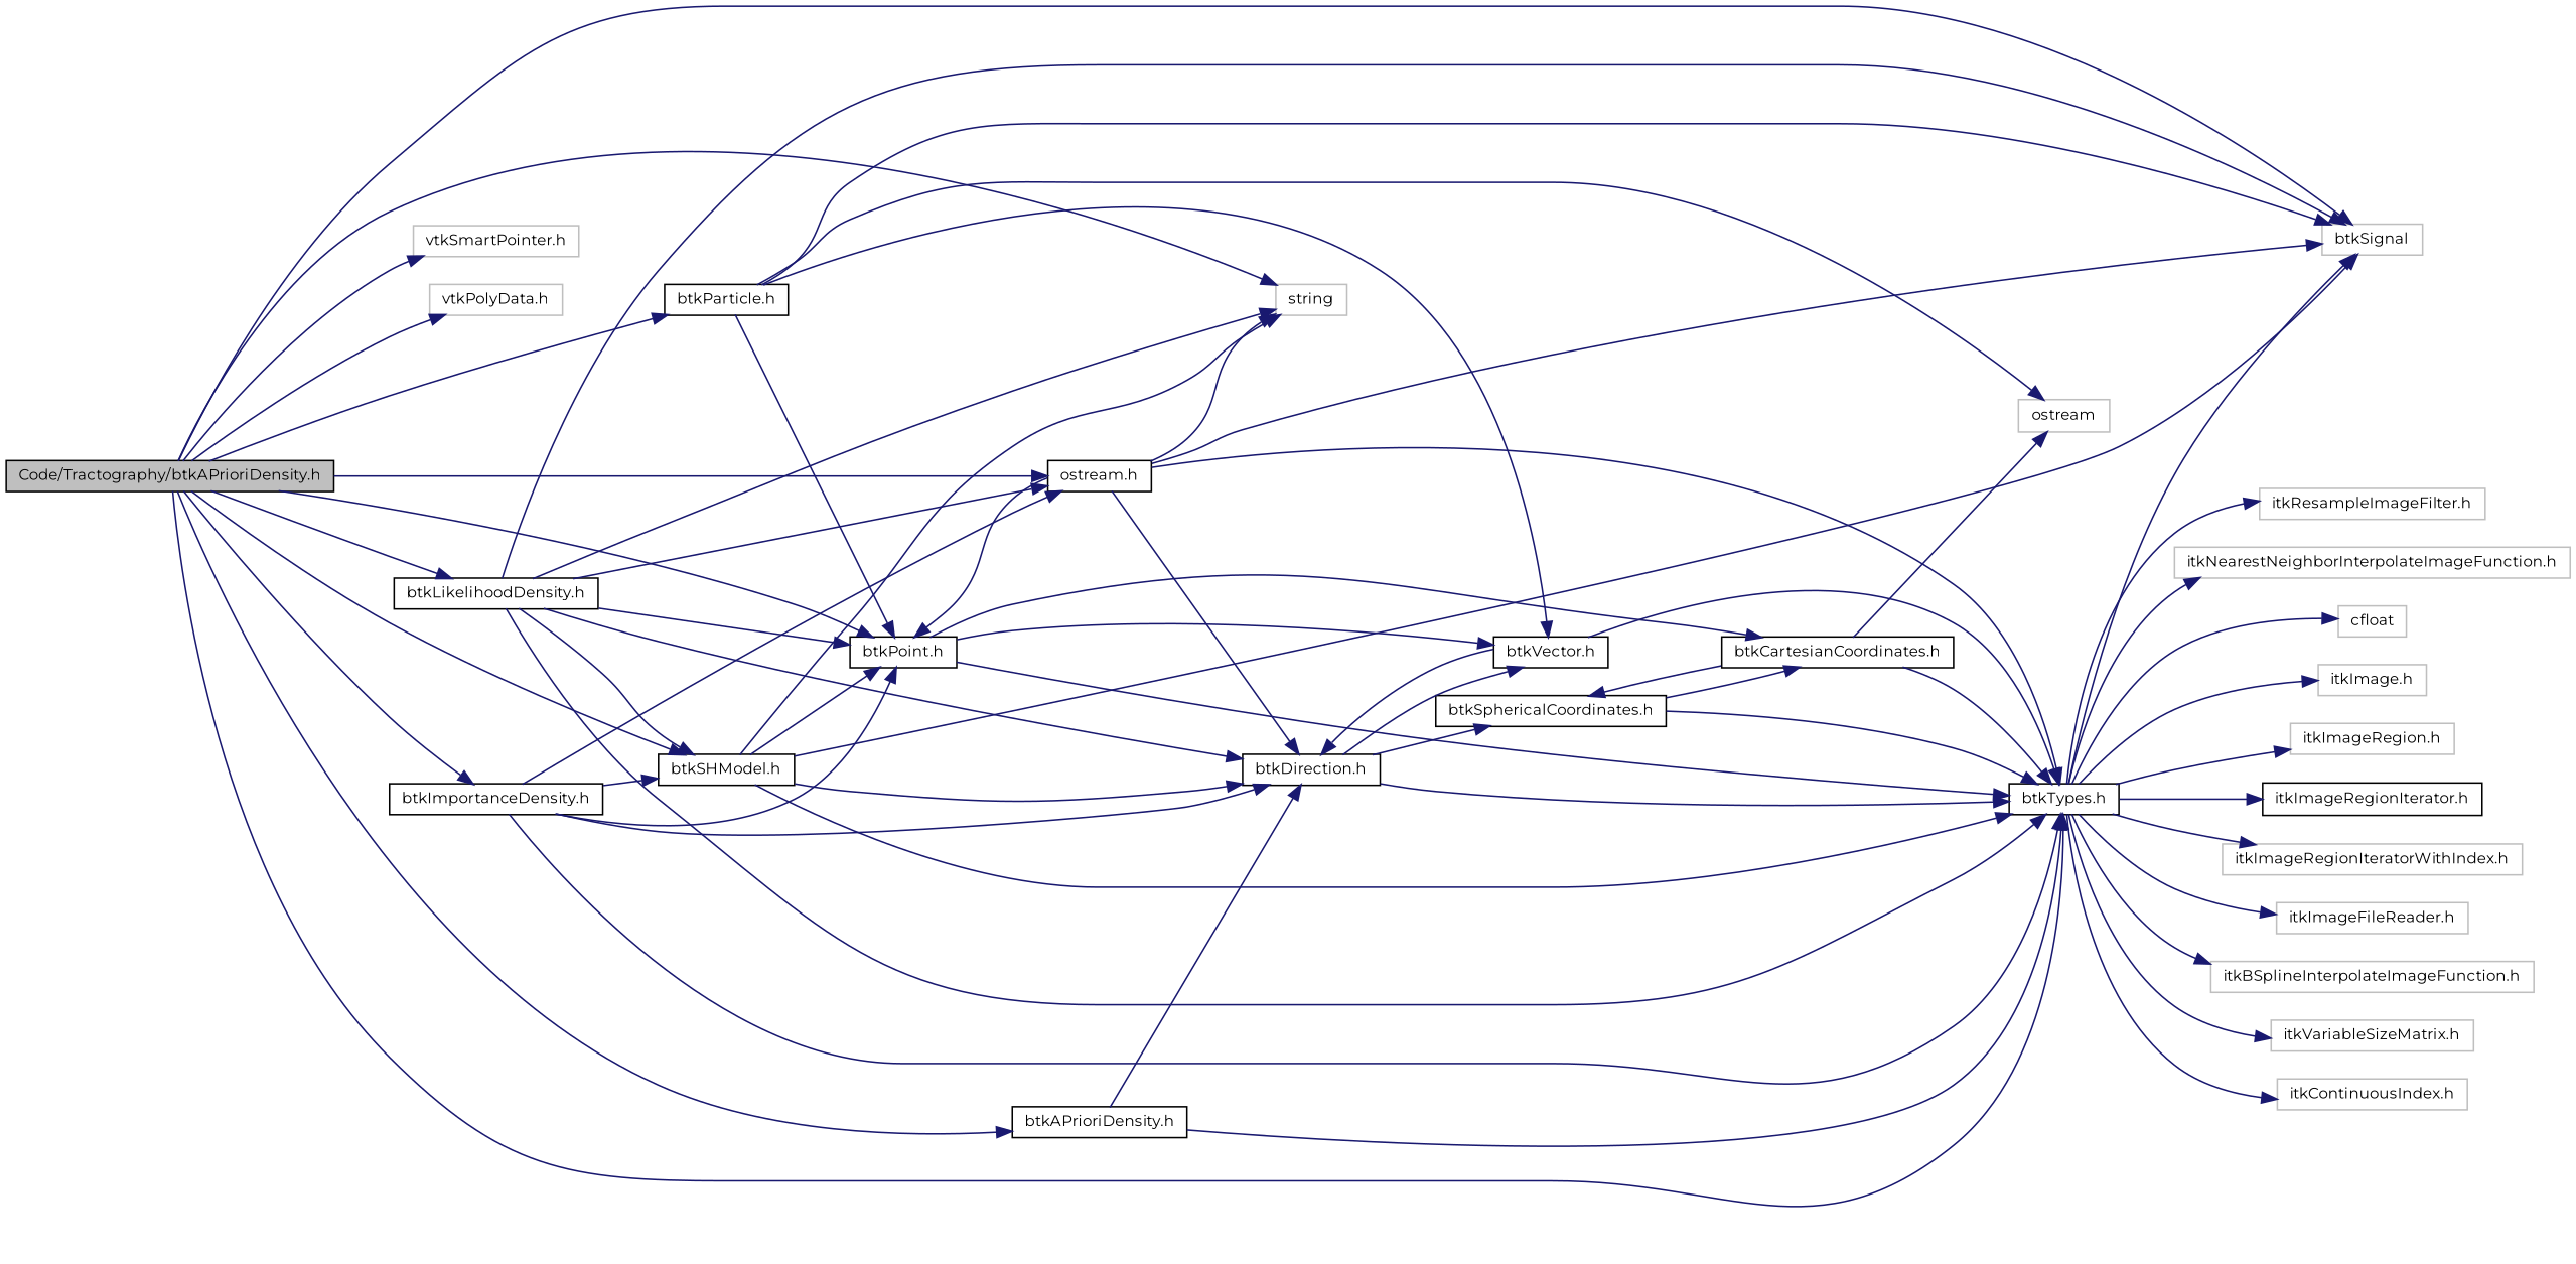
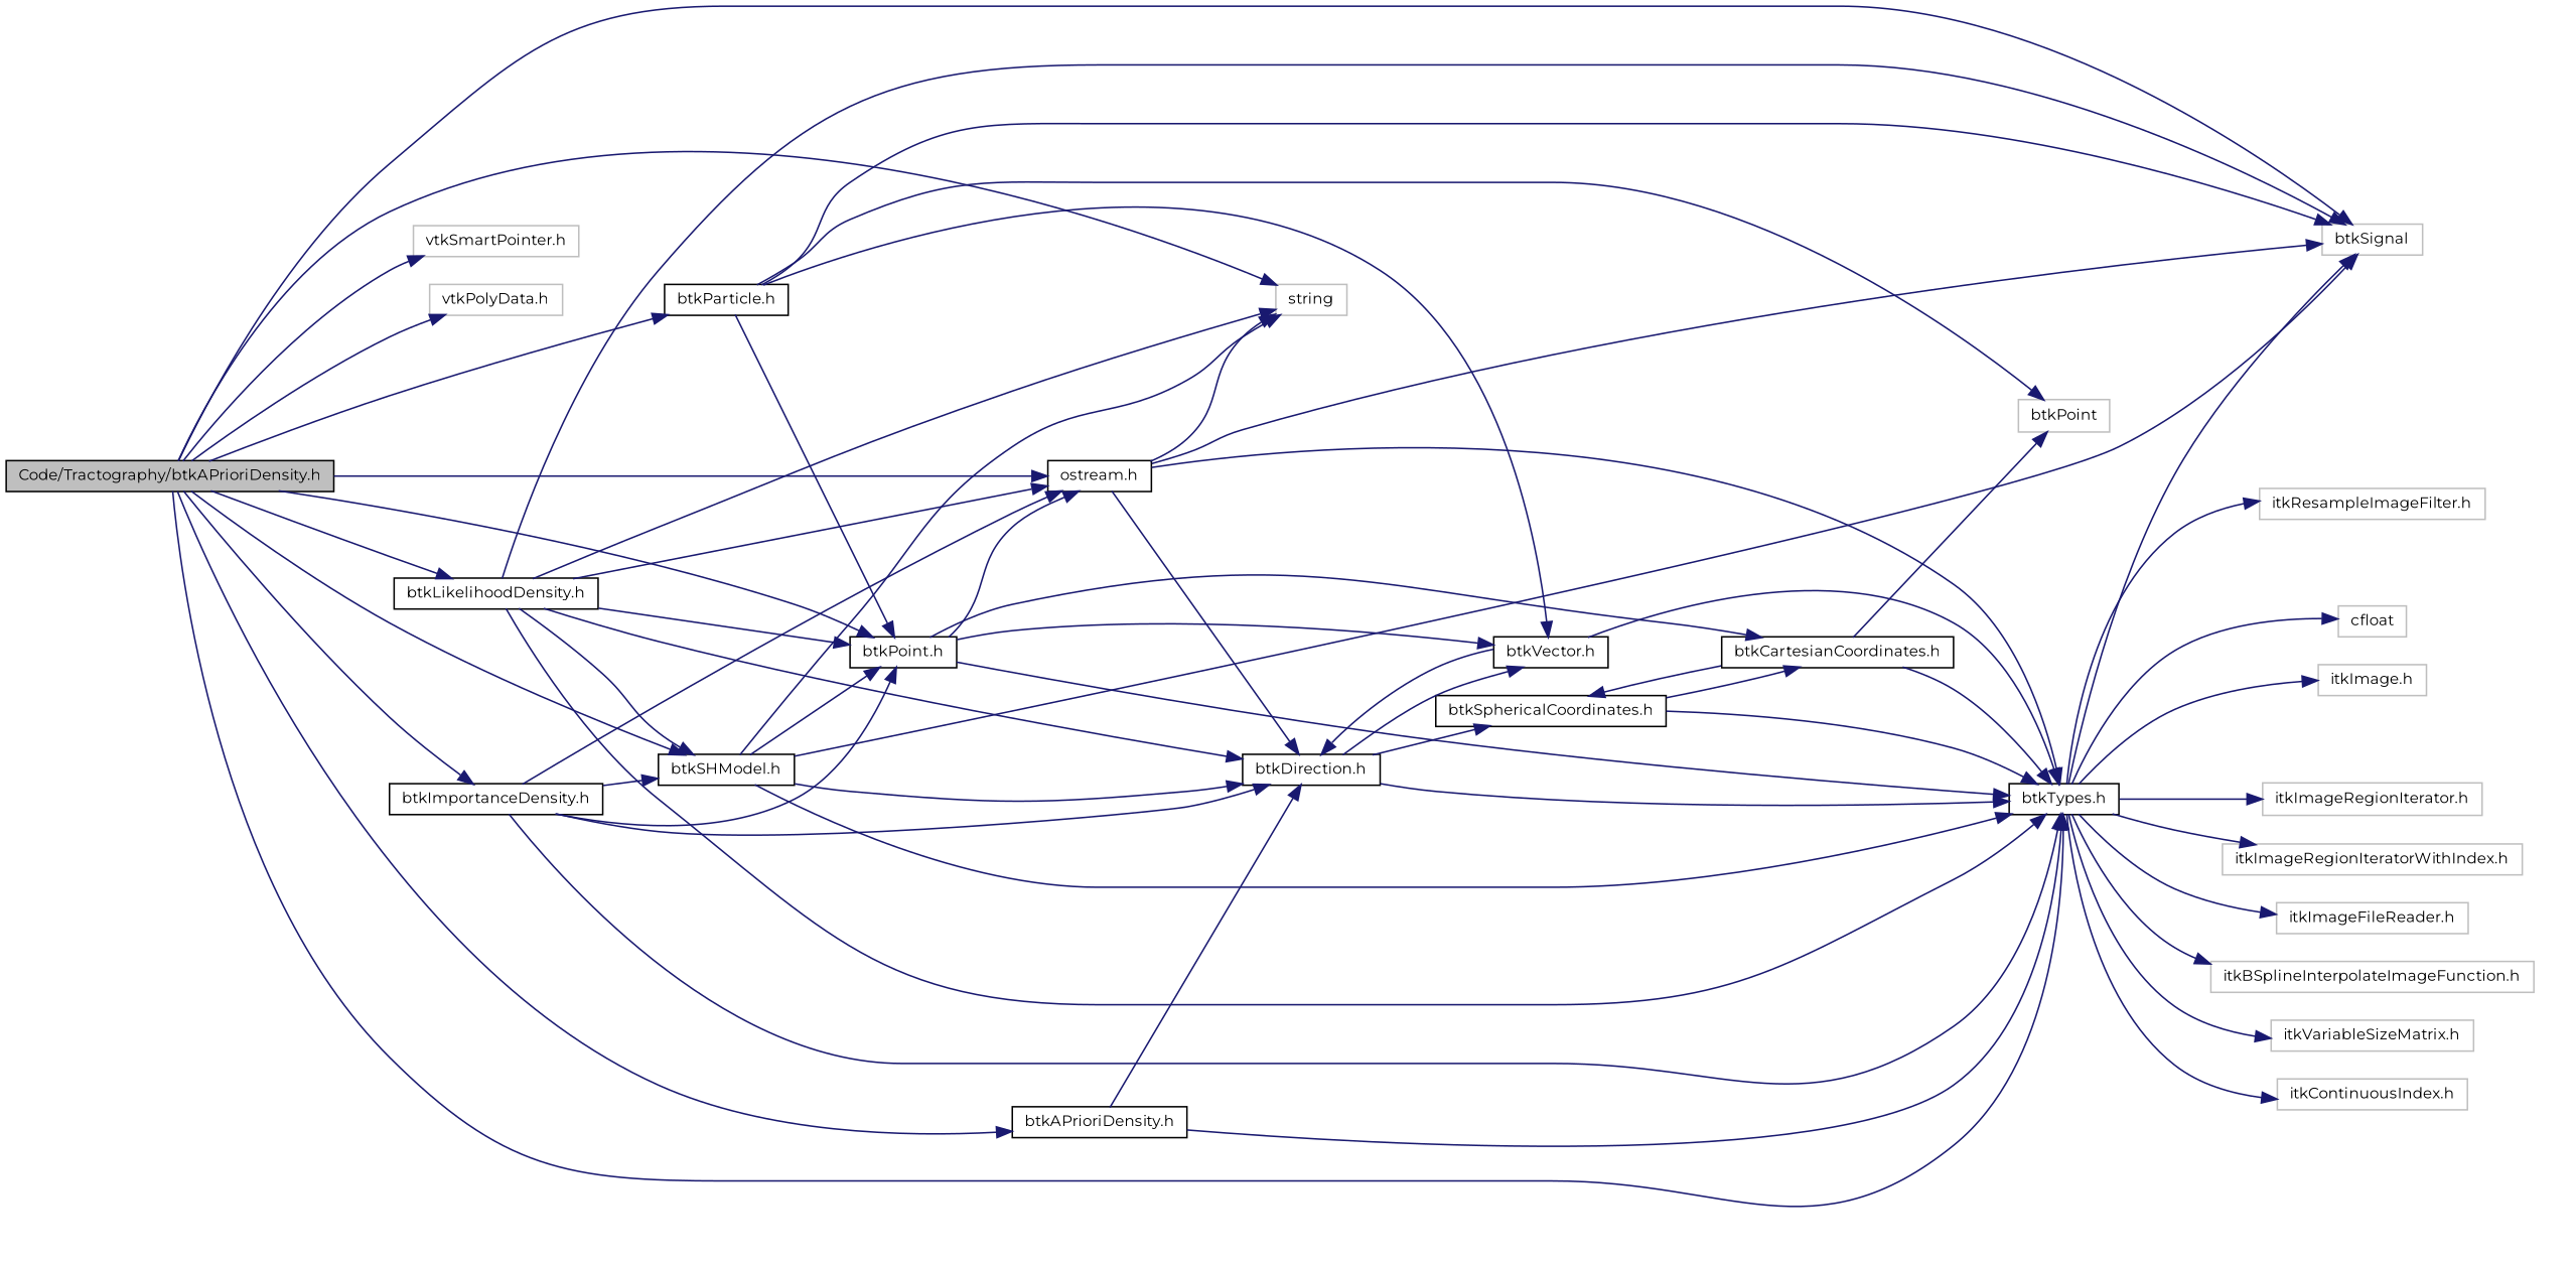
  digraph {
    fontname=Montserrat
    rankdir=LR
    node [color=grey75 fillcolor=white fontname=Montserrat fontsize=10 shape=record style=filled]
    edge [color=midnightblue fontname=Montserrat fontsize=10 labelfontname="FreeSans.ttf" labelfontsize=10 style=solid]
    n1 [color=black fillcolor=grey75 fontcolor=black height=0.2 label="Code/Tractography/btkAPrioriDensity.h" width=0.4]
    n2 [height=0.2 label=btkSignal width=0.4]
    n3 [height=0.2 label=string width=0.4]
    n4 [height=0.2 label="vtkSmartPointer.h" width=0.4]
    n5 [height=0.2 label="vtkPolyData.h" width=0.4]
    n6 [color=black height=0.2 label="btkTypes.h" width=0.4]
    n7 [color=black height=0.2 label="btkPoint.h" width=0.4]
    n8 [color=black height=0.2 label="btkParticle.h" width=0.4]
    n9 [color=black height=0.2 label="btkAPrioriDensity.h" width=0.4]
    n10 [color=black height=0.2 label="btkLikelihoodDensity.h" width=0.4]
    n11 [color=black height=0.2 label="btkSHModel.h" width=0.4]
    n12 [color=black height=0.2 label="ostream.h" width=0.4]
    n13 [color=black height=0.2 label="btkImportanceDensity.h" width=0.4]
    n14 [height=0.2 label="itkImage.h" width=0.4]
-   n15 [height=0.2 label="itkImageRegion.h" width=0.4]
-   n16 [color=black height=0.2 label="itkImageRegionIterator.h" width=0.4]
+   n16 [height=0.2 label="itkImageRegionIterator.h" width=0.4]
    n17 [height=0.2 label="itkImageRegionIteratorWithIndex.h" width=0.4]
    n18 [height=0.2 label="itkImageFileReader.h" width=0.4]
    n19 [height=0.2 label="itkBSplineInterpolateImageFunction.h" width=0.4]
    n20 [height=0.2 label="itkVariableSizeMatrix.h" width=0.4]
    n21 [height=0.2 label="itkContinuousIndex.h" width=0.4]
    n22 [height=0.2 label="itkResampleImageFilter.h" width=0.4]
-   n23 [height=0.2 label="itkNearestNeighborInterpolateImageFunction.h" width=0.4]
    n24 [height=0.2 label=cfloat width=0.4]
    n25 [color=black height=0.2 label="btkCartesianCoordinates.h" width=0.4]
    n26 [color=black height=0.2 label="btkVector.h" width=0.4]
-   n27 [height=0.2 label=ostream width=0.4]
+   n27 [height=0.2 label=btkPoint width=0.4]
    n28 [color=black height=0.2 label="btkDirection.h" width=0.4]
    n29 [color=black height=0.2 label="btkSphericalCoordinates.h" width=0.4]
    n1 -> n2
    n1 -> n3
    n1 -> n4
    n1 -> n5
    n1 -> n6
    n1 -> n7
    n1 -> n8
    n1 -> n9
    n1 -> n10
    n1 -> n11
    n1 -> n12
    n1 -> n13
    n6 -> n2
    n6 -> n14
-   n6 -> n15
    n6 -> n16
    n6 -> n17
    n6 -> n18
    n6 -> n19
    n6 -> n20
    n6 -> n21
    n6 -> n22
-   n6 -> n23
    n6 -> n24
    n7 -> n6
    n7 -> n25
    n7 -> n26
    n8 -> n2
    n8 -> n7
    n8 -> n26
    n8 -> n27
    n9 -> n6
    n9 -> n28
    n10 -> n2
    n10 -> n3
    n10 -> n6
    n10 -> n7
    n10 -> n11
    n10 -> n12
    n10 -> n28
    n11 -> n2
    n11 -> n3
    n11 -> n6
    n11 -> n7
    n11 -> n28
    n12 -> n2
    n12 -> n3
    n12 -> n6
-   n12 -> n7
+   n7 -> n12
    n12 -> n28
    n13 -> n6
    n13 -> n7
    n13 -> n11
    n13 -> n12
    n13 -> n28
    n25 -> n6
    n25 -> n27
    n25 -> n29
    n26 -> n6
    n26 -> n28
    n28 -> n6
    n28 -> n26
    n28 -> n29
    n29 -> n6
    n29 -> n25
  }
